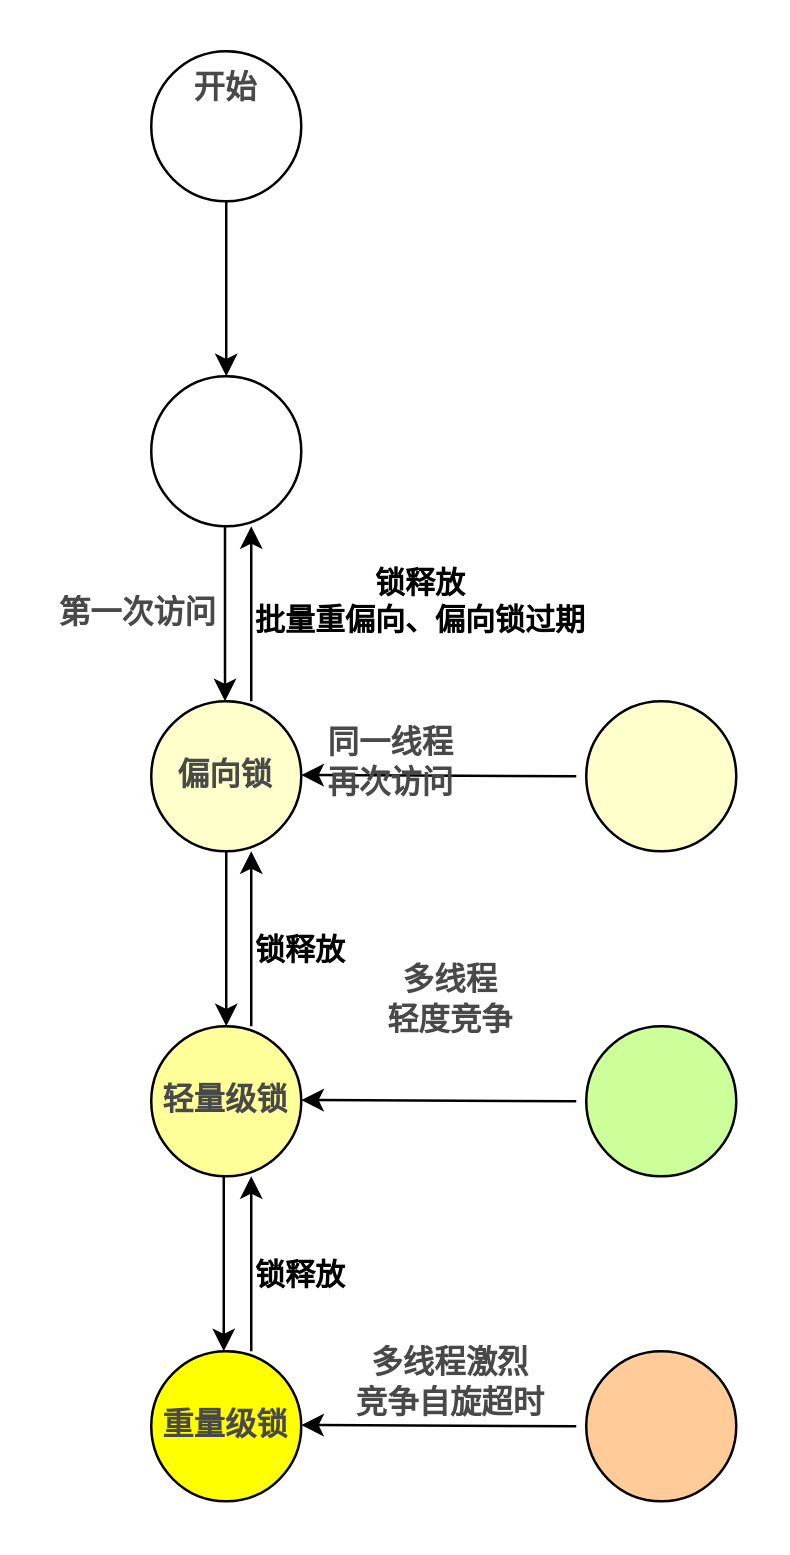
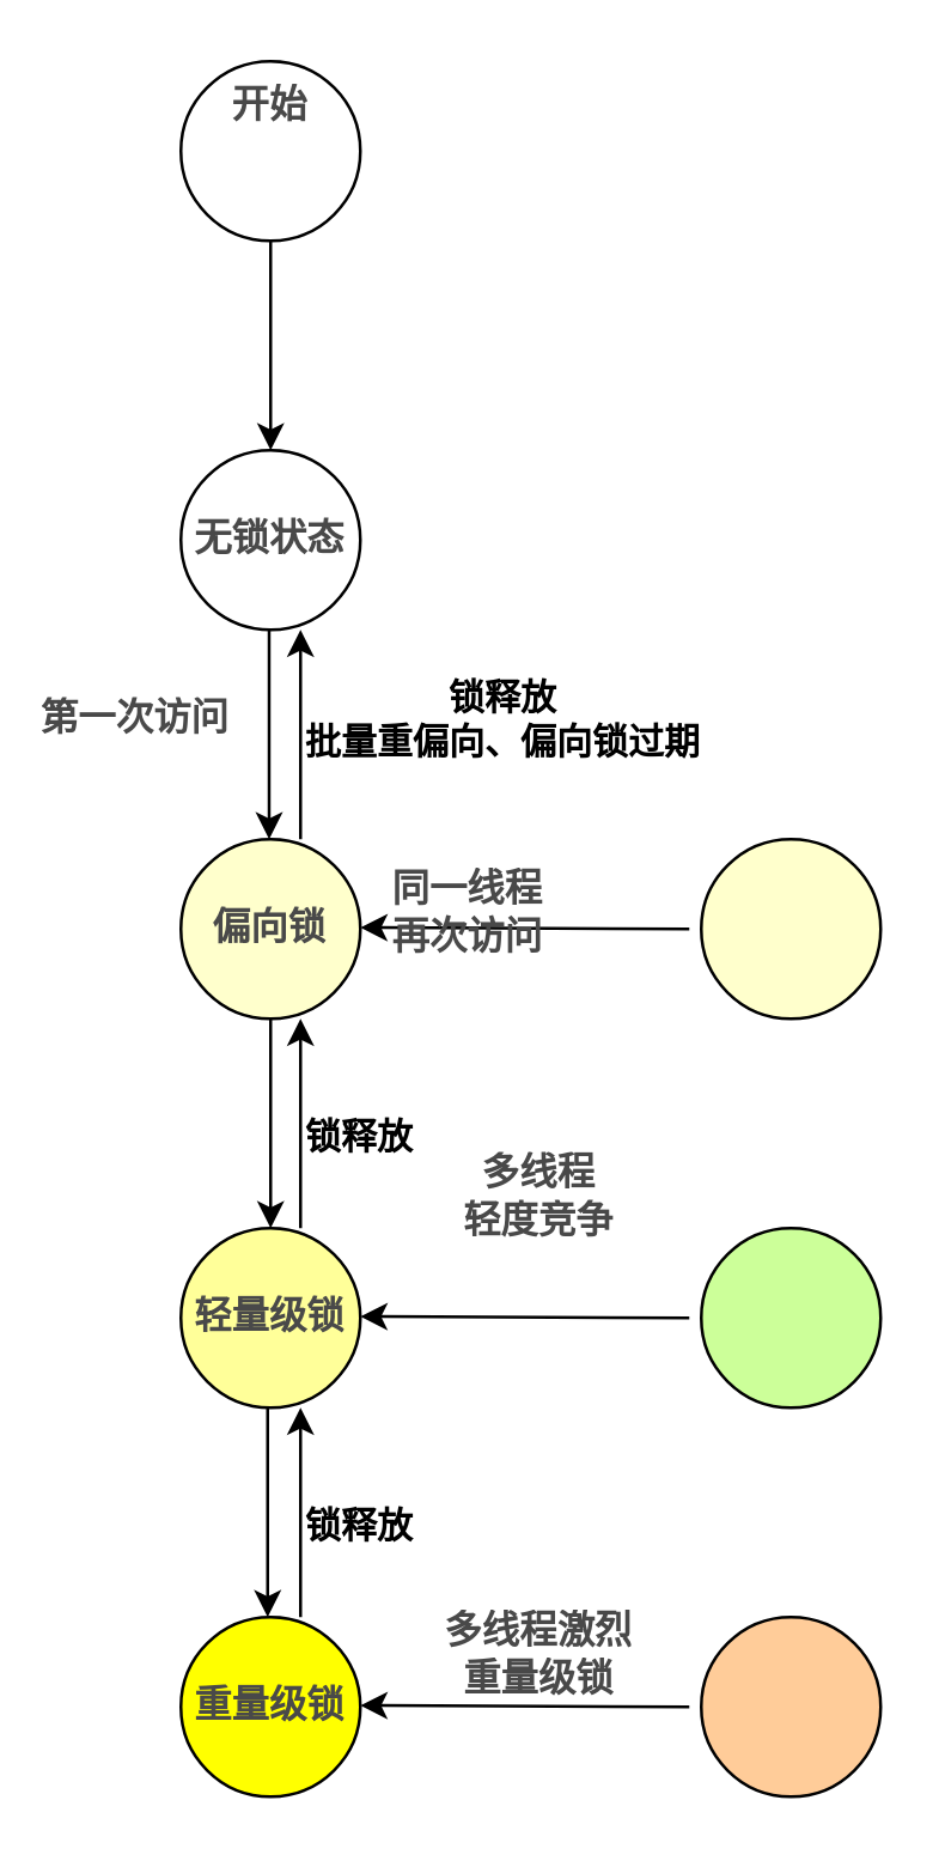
  <mxCell id="0" />
  <mxCell id="1" parent="0" />
  <mxCell id="2" value="" style="ellipse;whiteSpace=wrap;html=1;aspect=fixed;fillColor=#FFFFFF;" parent="1" vertex="1"><mxGeometry x="60" y="20" width="60" height="60" as="geometry" /></mxCell>
  <mxCell id="3" value="&lt;pre style=&quot;font-family: var(--ds-font-family-code); overflow: auto; padding: calc(var(--ds-md-zoom)*8px)calc(var(--ds-md-zoom)*12px); text-wrap: wrap; word-break: break-all; color: rgb(73, 73, 73); font-size: 12.573px; text-align: start; margin-top: 0px !important; margin-bottom: 0px !important;&quot;&gt;&lt;b&gt;开始&lt;/b&gt;&lt;/pre&gt;" style="text;strokeColor=none;align=center;fillColor=none;html=1;verticalAlign=middle;whiteSpace=wrap;rounded=0;" parent="1" vertex="1"><mxGeometry x="70" y="25" width="40" height="20" as="geometry" /></mxCell>
  <mxCell id="4" value="" style="ellipse;whiteSpace=wrap;html=1;aspect=fixed;fillColor=#FFFFFF;" parent="1" vertex="1"><mxGeometry x="60" y="150" width="60" height="60" as="geometry" /></mxCell>
+ <mxCell id="5" value="&lt;pre style=&quot;font-family: var(--ds-font-family-code); overflow: auto; padding: calc(var(--ds-md-zoom)*8px)calc(var(--ds-md-zoom)*12px); text-wrap: wrap; word-break: break-all; color: rgb(73, 73, 73); font-size: 12.573px; text-align: start; margin-top: 0px !important; margin-bottom: 0px !important;&quot;&gt;&lt;b&gt;无锁状态&lt;/b&gt;&lt;/pre&gt;" style="text;strokeColor=none;align=center;fillColor=none;html=1;verticalAlign=middle;whiteSpace=wrap;rounded=0;" parent="1" vertex="1"><mxGeometry x="60" y="165" width="60" height="30" as="geometry" /></mxCell>
  <mxCell id="6" value="" style="ellipse;whiteSpace=wrap;html=1;aspect=fixed;fillColor=#FFFFCC;" parent="1" vertex="1"><mxGeometry x="60" y="280" width="60" height="60" as="geometry" /></mxCell>
  <mxCell id="7" value="&lt;pre style=&quot;font-family: var(--ds-font-family-code); overflow: auto; padding: calc(var(--ds-md-zoom)*8px)calc(var(--ds-md-zoom)*12px); text-wrap: wrap; word-break: break-all; color: rgb(73, 73, 73); font-size: 12.573px; text-align: start; margin-top: 0px !important; margin-bottom: 0px !important;&quot;&gt;&lt;b&gt;偏向锁&lt;/b&gt;&lt;/pre&gt;" style="text;strokeColor=none;align=center;fillColor=none;html=1;verticalAlign=middle;whiteSpace=wrap;rounded=0;" parent="1" vertex="1"><mxGeometry x="60" y="295" width="60" height="30" as="geometry" /></mxCell>
- <mxCell id="8" value="&lt;pre style=&quot;font-family: var(--ds-font-family-code); overflow: auto; padding: calc(var(--ds-md-zoom)*8px)calc(var(--ds-md-zoom)*12px); text-wrap: wrap; word-break: break-all; color: rgb(73, 73, 73); font-size: 12.573px; text-align: start; margin-top: 0px !important; margin-bottom: 0px !important;&quot;&gt;&lt;b&gt;第一次访问&lt;/b&gt;&lt;/pre&gt;" style="text;strokeColor=none;align=center;fillColor=none;html=1;verticalAlign=middle;whiteSpace=wrap;rounded=0;" parent="1" vertex="1"><mxGeometry x="20" y="230" width="70" height="30" as="geometry" /></mxCell>
+ <mxCell id="8" value="&lt;pre style=&quot;font-family: var(--ds-font-family-code); overflow: auto; padding: calc(var(--ds-md-zoom)*8px)calc(var(--ds-md-zoom)*12px); text-wrap: wrap; word-break: break-all; color: rgb(73, 73, 73); font-size: 12.573px; text-align: start; margin-top: 0px !important; margin-bottom: 0px !important;&quot;&gt;&lt;b&gt;第一次访问&lt;/b&gt;&lt;/pre&gt;" style="text;strokeColor=none;align=center;fillColor=none;html=1;verticalAlign=middle;whiteSpace=wrap;rounded=0;" parent="1" vertex="1"><mxGeometry x="10" y="225" width="70" height="30" as="geometry" /></mxCell>
  <mxCell id="9" value="" style="ellipse;whiteSpace=wrap;html=1;aspect=fixed;fillColor=#FFFFCC;" parent="1" vertex="1"><mxGeometry x="234" y="280" width="60" height="60" as="geometry" /></mxCell>
  <mxCell id="10" value="" style="endArrow=classic;html=1;rounded=0;" parent="1" edge="1"><mxGeometry width="50" height="50" relative="1" as="geometry"><mxPoint x="230" y="310" as="sourcePoint" /><mxPoint x="120" y="309.5" as="targetPoint" /></mxGeometry></mxCell>
  <mxCell id="11" value="&lt;pre style=&quot;font-family: var(--ds-font-family-code); overflow: auto; padding: calc(var(--ds-md-zoom)*8px)calc(var(--ds-md-zoom)*12px); text-wrap: wrap; word-break: break-all; color: rgb(73, 73, 73); font-size: 12.573px; text-align: start; margin-top: 0px !important; margin-bottom: 0px !important;&quot;&gt;&lt;b&gt;同一线程再次访问&lt;/b&gt;&lt;/pre&gt;" style="text;strokeColor=none;align=center;fillColor=none;html=1;verticalAlign=middle;whiteSpace=wrap;rounded=0;" parent="1" vertex="1"><mxGeometry x="130" y="290" width="60" height="30" as="geometry" /></mxCell>
  <mxCell id="12" value="" style="ellipse;whiteSpace=wrap;html=1;aspect=fixed;fillColor=#FFFF99;" parent="1" vertex="1"><mxGeometry x="60" y="410" width="60" height="60" as="geometry" /></mxCell>
  <mxCell id="13" value="" style="endArrow=classic;html=1;rounded=0;" parent="1" edge="1"><mxGeometry width="50" height="50" relative="1" as="geometry"><mxPoint x="90" y="340" as="sourcePoint" /><mxPoint x="90" y="410" as="targetPoint" /></mxGeometry></mxCell>
  <mxCell id="14" value="" style="ellipse;whiteSpace=wrap;html=1;aspect=fixed;fillColor=#CCFF99;" parent="1" vertex="1"><mxGeometry x="234" y="410" width="60" height="60" as="geometry" /></mxCell>
  <mxCell id="15" value="" style="endArrow=classic;html=1;rounded=0;" parent="1" edge="1"><mxGeometry width="50" height="50" relative="1" as="geometry"><mxPoint x="230" y="440" as="sourcePoint" /><mxPoint x="120" y="439.5" as="targetPoint" /></mxGeometry></mxCell>
  <mxCell id="16" value="&lt;pre style=&quot;font-family: var(--ds-font-family-code); overflow: auto; padding: calc(var(--ds-md-zoom)*8px)calc(var(--ds-md-zoom)*12px); text-wrap: wrap; word-break: break-all; color: rgb(73, 73, 73); font-size: 12.573px; text-align: start; margin-top: 0px !important; margin-bottom: 0px !important;&quot;&gt;&lt;b&gt;轻量级锁&lt;/b&gt;&lt;/pre&gt;" style="text;strokeColor=none;align=center;fillColor=none;html=1;verticalAlign=middle;whiteSpace=wrap;rounded=0;" parent="1" vertex="1"><mxGeometry x="60" y="425" width="60" height="30" as="geometry" /></mxCell>
  <mxCell id="17" value="&lt;pre style=&quot;font-family: var(--ds-font-family-code); overflow: auto; padding: calc(var(--ds-md-zoom)*8px)calc(var(--ds-md-zoom)*12px); text-wrap: wrap; word-break: break-all; color: rgb(73, 73, 73); font-size: 12.573px; margin-top: 0px !important; margin-bottom: 0px !important;&quot;&gt;&lt;b&gt;多线程&lt;/b&gt;&lt;/pre&gt;&lt;pre style=&quot;font-family: var(--ds-font-family-code); overflow: auto; padding: calc(var(--ds-md-zoom)*8px)calc(var(--ds-md-zoom)*12px); text-wrap: wrap; word-break: break-all; color: rgb(73, 73, 73); font-size: 12.573px; margin-top: 0px !important; margin-bottom: 0px !important;&quot;&gt;&lt;b&gt;轻度竞争&lt;/b&gt;&lt;/pre&gt;" style="text;strokeColor=none;align=center;fillColor=none;html=1;verticalAlign=middle;whiteSpace=wrap;rounded=0;" parent="1" vertex="1"><mxGeometry x="150" y="385" width="60" height="30" as="geometry" /></mxCell>
  <mxCell id="18" style="edgeStyle=orthogonalEdgeStyle;rounded=0;orthogonalLoop=1;jettySize=auto;html=1;exitX=0.5;exitY=1;exitDx=0;exitDy=0;" parent="1" source="17" target="17" edge="1"><mxGeometry relative="1" as="geometry" /></mxCell>
  <mxCell id="19" value="" style="ellipse;whiteSpace=wrap;html=1;aspect=fixed;fillColor=#FFFF00;" parent="1" vertex="1"><mxGeometry x="60" y="540" width="60" height="60" as="geometry" /></mxCell>
  <mxCell id="20" value="" style="endArrow=classic;html=1;rounded=0;" parent="1" edge="1"><mxGeometry width="50" height="50" relative="1" as="geometry"><mxPoint x="89" y="470" as="sourcePoint" /><mxPoint x="89" y="540" as="targetPoint" /></mxGeometry></mxCell>
  <mxCell id="21" value="&lt;pre style=&quot;font-family: var(--ds-font-family-code); overflow: auto; padding: calc(var(--ds-md-zoom)*8px)calc(var(--ds-md-zoom)*12px); text-wrap: wrap; word-break: break-all; color: rgb(73, 73, 73); font-size: 12.573px; text-align: start; margin-top: 0px !important; margin-bottom: 0px !important;&quot;&gt;&lt;b&gt;重量级锁&lt;/b&gt;&lt;/pre&gt;" style="text;strokeColor=none;align=center;fillColor=none;html=1;verticalAlign=middle;whiteSpace=wrap;rounded=0;" parent="1" vertex="1"><mxGeometry x="60" y="555" width="60" height="30" as="geometry" /></mxCell>
  <mxCell id="22" value="" style="endArrow=classic;html=1;rounded=0;" parent="1" edge="1"><mxGeometry width="50" height="50" relative="1" as="geometry"><mxPoint x="230" y="570" as="sourcePoint" /><mxPoint x="120" y="569.5" as="targetPoint" /></mxGeometry></mxCell>
  <mxCell id="23" value="" style="ellipse;whiteSpace=wrap;html=1;aspect=fixed;fillColor=#FFCC99;" parent="1" vertex="1"><mxGeometry x="234" y="540" width="60" height="60" as="geometry" /></mxCell>
- <mxCell id="24" value="&lt;pre style=&quot;font-family: var(--ds-font-family-code); overflow: auto; padding: calc(var(--ds-md-zoom)*8px)calc(var(--ds-md-zoom)*12px); text-wrap: wrap; word-break: break-all; color: rgb(73, 73, 73); font-size: 12.573px; margin-top: 0px !important; margin-bottom: 0px !important;&quot;&gt;&lt;b&gt;多线程激烈&lt;/b&gt;&lt;/pre&gt;&lt;pre style=&quot;font-family: var(--ds-font-family-code); overflow: auto; padding: calc(var(--ds-md-zoom)*8px)calc(var(--ds-md-zoom)*12px); text-wrap: wrap; word-break: break-all; color: rgb(73, 73, 73); font-size: 12.573px; margin-top: 0px !important; margin-bottom: 0px !important;&quot;&gt;&lt;b&gt;竞争自旋超时&lt;/b&gt;&lt;/pre&gt;" style="text;strokeColor=none;align=center;fillColor=none;html=1;verticalAlign=middle;whiteSpace=wrap;rounded=0;" parent="1" vertex="1"><mxGeometry x="140" y="540" width="80" height="25" as="geometry" /></mxCell>
+ <mxCell id="24" value="&lt;pre style=&quot;font-family: var(--ds-font-family-code); overflow: auto; padding: calc(var(--ds-md-zoom)*8px)calc(var(--ds-md-zoom)*12px); text-wrap: wrap; word-break: break-all; color: rgb(73, 73, 73); font-size: 12.573px; margin-top: 0px !important; margin-bottom: 0px !important;&quot;&gt;&lt;b&gt;多线程激烈&lt;/b&gt;&lt;/pre&gt;&lt;pre style=&quot;font-family: var(--ds-font-family-code); overflow: auto; padding: calc(var(--ds-md-zoom)*8px)calc(var(--ds-md-zoom)*12px); text-wrap: wrap; word-break: break-all; color: rgb(73, 73, 73); font-size: 12.573px; margin-top: 0px !important; margin-bottom: 0px !important;&quot;&gt;&lt;b&gt;重量级锁&lt;/b&gt;&lt;/pre&gt;" style="text;strokeColor=none;align=center;fillColor=none;html=1;verticalAlign=middle;whiteSpace=wrap;rounded=0;" parent="1" vertex="1"><mxGeometry x="140" y="540" width="80" height="25" as="geometry" /></mxCell>
  <mxCell id="25" value="" style="endArrow=classic;html=1;rounded=0;" parent="1" edge="1"><mxGeometry width="50" height="50" relative="1" as="geometry"><mxPoint x="100" y="410" as="sourcePoint" /><mxPoint x="100" y="340" as="targetPoint" /></mxGeometry></mxCell>
  <mxCell id="26" value="&lt;b&gt;锁释放&lt;/b&gt;&lt;div&gt;&lt;b&gt;&lt;span style=&quot;background-color: transparent;&quot;&gt;批量重偏向、&lt;/span&gt;&lt;span style=&quot;background-color: transparent;&quot;&gt;偏向锁过期&lt;/span&gt;&lt;/b&gt;&lt;/div&gt;" style="text;strokeColor=none;align=center;fillColor=none;html=1;verticalAlign=middle;whiteSpace=wrap;rounded=0;" parent="1" vertex="1"><mxGeometry x="100" y="220" width="136" height="40" as="geometry" /></mxCell>
  <mxCell id="27" value="" style="endArrow=classic;html=1;rounded=0;" parent="1" edge="1"><mxGeometry width="50" height="50" relative="1" as="geometry"><mxPoint x="100" y="540" as="sourcePoint" /><mxPoint x="100" y="470" as="targetPoint" /></mxGeometry></mxCell>
  <mxCell id="28" value="&lt;b&gt;锁释放&lt;/b&gt;" style="text;strokeColor=none;align=center;fillColor=none;html=1;verticalAlign=middle;whiteSpace=wrap;rounded=0;" parent="1" vertex="1"><mxGeometry x="100" y="500" width="40" height="20" as="geometry" /></mxCell>
  <mxCell id="29" value="" style="endArrow=classic;html=1;rounded=0;" parent="1" edge="1"><mxGeometry width="50" height="50" relative="1" as="geometry"><mxPoint x="100" y="280" as="sourcePoint" /><mxPoint x="100" y="210" as="targetPoint" /></mxGeometry></mxCell>
  <mxCell id="30" value="" style="endArrow=classic;html=1;rounded=0;" parent="1" edge="1"><mxGeometry width="50" height="50" relative="1" as="geometry"><mxPoint x="89.5" y="210" as="sourcePoint" /><mxPoint x="89.5" y="280" as="targetPoint" /></mxGeometry></mxCell>
  <mxCell id="31" value="" style="endArrow=classic;html=1;rounded=0;" parent="1" edge="1"><mxGeometry width="50" height="50" relative="1" as="geometry"><mxPoint x="90" y="80" as="sourcePoint" /><mxPoint x="90" y="150" as="targetPoint" /></mxGeometry></mxCell>
  <mxCell id="32" value="&lt;b&gt;锁释放&lt;/b&gt;" style="text;strokeColor=none;align=center;fillColor=none;html=1;verticalAlign=middle;whiteSpace=wrap;rounded=0;" parent="1" vertex="1"><mxGeometry x="100" y="370" width="40" height="20" as="geometry" /></mxCell>
